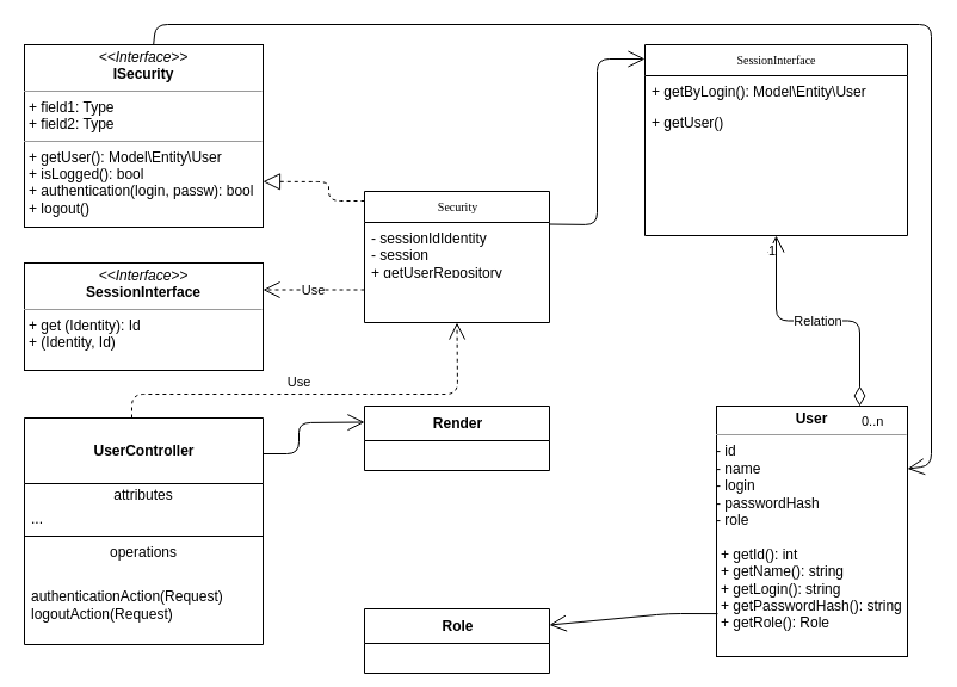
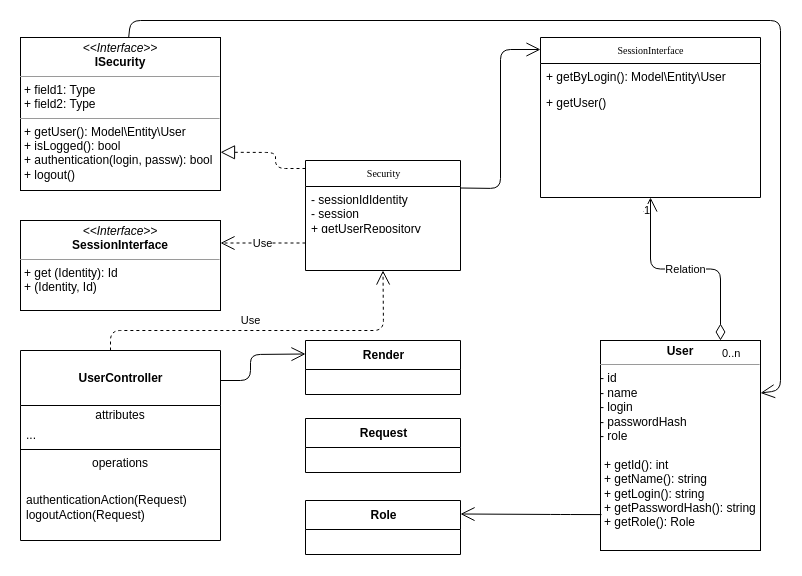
  <mxCell id="0" />
  <mxCell id="1" parent="0" />
  <mxCell id="2" value="Security" style="swimlane;html=1;fontStyle=0;childLayout=stackLayout;horizontal=1;startSize=26;fillColor=none;horizontalStack=0;resizeParent=1;resizeLast=0;collapsible=1;marginBottom=0;swimlaneFillColor=#ffffff;rounded=0;shadow=0;comic=0;labelBackgroundColor=none;strokeWidth=1;fontFamily=Verdana;fontSize=10;align=center;" parent="1" vertex="1"><mxGeometry x="305" y="160" width="155" height="110" as="geometry"><mxRectangle x="350" y="42" width="70" height="26" as="alternateBounds" /></mxGeometry></mxCell>
  <mxCell id="3" value="" style="endArrow=block;dashed=1;endFill=0;endSize=12;html=1;entryX=1;entryY=0.75;entryDx=0;entryDy=0;" edge="1" parent="2" target="8"><mxGeometry width="160" relative="1" as="geometry"><mxPoint y="8" as="sourcePoint" /><mxPoint x="160" y="8" as="targetPoint" /><Array as="points"><mxPoint x="-30" y="8" /><mxPoint x="-30" y="-8" /></Array></mxGeometry></mxCell>
  <mxCell id="4" value="- sessionIdIdentity&lt;br&gt;- session&lt;br&gt;+ getUserRepository" style="text;html=1;strokeColor=none;fillColor=none;align=left;verticalAlign=top;spacingLeft=4;spacingRight=4;whiteSpace=wrap;overflow=hidden;rotatable=0;points=[[0,0.5],[1,0.5]];portConstraint=eastwest;" parent="2" vertex="1"><mxGeometry y="26" width="155" height="44" as="geometry" /></mxCell>
  <mxCell id="5" value="SessionInterface" style="swimlane;html=1;fontStyle=0;childLayout=stackLayout;horizontal=1;startSize=26;fillColor=none;horizontalStack=0;resizeParent=1;resizeLast=0;collapsible=1;marginBottom=0;swimlaneFillColor=#ffffff;rounded=0;shadow=0;comic=0;labelBackgroundColor=none;strokeWidth=1;fontFamily=Verdana;fontSize=10;align=center;" parent="1" vertex="1"><mxGeometry x="540" y="37" width="220" height="160" as="geometry" /></mxCell>
  <mxCell id="6" value="+ getByLogin(): Model\Entity\User&lt;br&gt;" style="text;html=1;strokeColor=none;fillColor=none;align=left;verticalAlign=top;spacingLeft=4;spacingRight=4;whiteSpace=wrap;overflow=hidden;rotatable=0;points=[[0,0.5],[1,0.5]];portConstraint=eastwest;" parent="5" vertex="1"><mxGeometry y="26" width="220" height="26" as="geometry" /></mxCell>
  <mxCell id="7" value="+ getUser()" style="text;html=1;strokeColor=none;fillColor=none;align=left;verticalAlign=top;spacingLeft=4;spacingRight=4;whiteSpace=wrap;overflow=hidden;rotatable=0;points=[[0,0.5],[1,0.5]];portConstraint=eastwest;" vertex="1" parent="5"><mxGeometry y="52" width="220" height="30" as="geometry" /></mxCell>
  <mxCell id="8" value="&lt;p style=&quot;margin: 0px ; margin-top: 4px ; text-align: center&quot;&gt;&lt;i&gt;&amp;lt;&amp;lt;Interface&amp;gt;&amp;gt;&lt;/i&gt;&lt;br&gt;&lt;b&gt;ISecurity&lt;/b&gt;&lt;/p&gt;&lt;hr size=&quot;1&quot;&gt;&lt;p style=&quot;margin: 0px ; margin-left: 4px&quot;&gt;+ field1: Type&lt;br&gt;+ field2: Type&lt;/p&gt;&lt;hr size=&quot;1&quot;&gt;&lt;p style=&quot;margin: 0px ; margin-left: 4px&quot;&gt;+ getUser(): Model\Entity\User&lt;br&gt;+ isLogged(): bool&lt;/p&gt;&lt;p style=&quot;margin: 0px ; margin-left: 4px&quot;&gt;+ authentication(login, passw): bool&lt;/p&gt;&lt;p style=&quot;margin: 0px ; margin-left: 4px&quot;&gt;+ logout()&lt;/p&gt;" style="verticalAlign=top;align=left;overflow=fill;fontSize=12;fontFamily=Helvetica;html=1;rounded=0;shadow=0;comic=0;labelBackgroundColor=none;strokeWidth=1" parent="1" vertex="1"><mxGeometry x="20" y="37" width="200" height="153" as="geometry" /></mxCell>
  <mxCell id="9" value="&lt;p style=&quot;margin: 0px ; margin-top: 4px ; text-align: center&quot;&gt;&lt;i&gt;&amp;lt;&amp;lt;Interface&amp;gt;&amp;gt;&lt;/i&gt;&lt;br&gt;&lt;b&gt;SessionInterface&lt;/b&gt;&lt;/p&gt;&lt;hr size=&quot;1&quot;&gt;&lt;p style=&quot;margin: 0px ; margin-left: 4px&quot;&gt;&lt;/p&gt;&lt;p style=&quot;margin: 0px ; margin-left: 4px&quot;&gt;+ get (Identity): Id&lt;br&gt;+ (Identity, Id)&lt;/p&gt;" style="verticalAlign=top;align=left;overflow=fill;fontSize=12;fontFamily=Helvetica;html=1;rounded=0;shadow=0;comic=0;labelBackgroundColor=none;strokeWidth=1" parent="1" vertex="1"><mxGeometry x="20" y="220" width="200" height="90" as="geometry" /></mxCell>
  <mxCell id="10" value="&lt;b&gt;&lt;br&gt;UserController&lt;/b&gt;" style="swimlane;fontStyle=0;align=center;verticalAlign=top;childLayout=stackLayout;horizontal=1;startSize=55;horizontalStack=0;resizeParent=1;resizeParentMax=0;resizeLast=0;collapsible=0;marginBottom=0;html=1;" vertex="1" parent="1"><mxGeometry x="20" y="350" width="200" height="190" as="geometry" /></mxCell>
  <mxCell id="11" value="Use" style="endArrow=open;endSize=12;dashed=1;html=1;entryX=0.5;entryY=1;entryDx=0;entryDy=0;" edge="1" parent="10" target="2"><mxGeometry x="-0.093" y="10" width="160" relative="1" as="geometry"><mxPoint x="90" as="sourcePoint" /><mxPoint x="250" as="targetPoint" /><Array as="points"><mxPoint x="90" y="-20" /><mxPoint x="363" y="-20" /></Array><mxPoint as="offset" /></mxGeometry></mxCell>
  <mxCell id="12" value="attributes" style="text;html=1;strokeColor=none;fillColor=none;align=center;verticalAlign=middle;spacingLeft=4;spacingRight=4;overflow=hidden;rotatable=0;points=[[0,0.5],[1,0.5]];portConstraint=eastwest;" vertex="1" parent="10"><mxGeometry y="55" width="200" height="20" as="geometry" /></mxCell>
  <mxCell id="13" value="..." style="text;html=1;strokeColor=none;fillColor=none;align=left;verticalAlign=middle;spacingLeft=4;spacingRight=4;overflow=hidden;rotatable=0;points=[[0,0.5],[1,0.5]];portConstraint=eastwest;" vertex="1" parent="10"><mxGeometry y="75" width="200" height="20" as="geometry" /></mxCell>
  <mxCell id="14" value="" style="line;strokeWidth=1;fillColor=none;align=left;verticalAlign=middle;spacingTop=-1;spacingLeft=3;spacingRight=3;rotatable=0;labelPosition=right;points=[];portConstraint=eastwest;" vertex="1" parent="10"><mxGeometry y="95" width="200" height="8" as="geometry" /></mxCell>
  <mxCell id="15" value="operations" style="text;html=1;strokeColor=none;fillColor=none;align=center;verticalAlign=middle;spacingLeft=4;spacingRight=4;overflow=hidden;rotatable=0;points=[[0,0.5],[1,0.5]];portConstraint=eastwest;" vertex="1" parent="10"><mxGeometry y="103" width="200" height="20" as="geometry" /></mxCell>
  <mxCell id="16" value="authenticationAction(Request)&lt;br&gt;logoutAction(Request)&lt;br&gt;" style="text;html=1;strokeColor=none;fillColor=none;align=left;verticalAlign=middle;spacingLeft=4;spacingRight=4;overflow=hidden;rotatable=0;points=[[0,0.5],[1,0.5]];portConstraint=eastwest;" vertex="1" parent="10"><mxGeometry y="123" width="200" height="67" as="geometry" /></mxCell>
  <mxCell id="17" value="Render" style="swimlane;fontStyle=1;align=center;verticalAlign=middle;childLayout=stackLayout;horizontal=1;startSize=29;horizontalStack=0;resizeParent=1;resizeParentMax=0;resizeLast=0;collapsible=0;marginBottom=0;html=1;" vertex="1" parent="1"><mxGeometry x="305" y="340" width="155" height="54" as="geometry" /></mxCell>
  <mxCell id="18" value="" style="endArrow=open;endFill=1;endSize=12;html=1;entryX=0;entryY=0.25;entryDx=0;entryDy=0;" edge="1" parent="1" target="17"><mxGeometry width="160" relative="1" as="geometry"><mxPoint x="220" y="380" as="sourcePoint" /><mxPoint x="380" y="380" as="targetPoint" /><Array as="points"><mxPoint x="250" y="380" /><mxPoint x="250" y="354" /></Array></mxGeometry></mxCell>
+ <mxCell id="19" value="Request" style="swimlane;fontStyle=1;align=center;verticalAlign=middle;childLayout=stackLayout;horizontal=1;startSize=29;horizontalStack=0;resizeParent=1;resizeParentMax=0;resizeLast=0;collapsible=0;marginBottom=0;html=1;" vertex="1" parent="1"><mxGeometry x="305" y="418" width="155" height="54" as="geometry" /></mxCell>
  <mxCell id="20" value="&lt;p style=&quot;margin: 0px ; margin-top: 4px ; text-align: center&quot;&gt;&lt;b&gt;User&lt;/b&gt;&lt;/p&gt;&lt;hr size=&quot;1&quot;&gt;&lt;p style=&quot;margin: 0px ; margin-left: 4px&quot;&gt;&lt;/p&gt;- id&lt;br&gt;- name&lt;br&gt;- login&lt;br&gt;- passwordHash&lt;br&gt;- role&lt;br&gt;&lt;br&gt;&lt;p style=&quot;margin: 0px ; margin-left: 4px&quot;&gt;+ getId(): int&lt;/p&gt;&lt;p style=&quot;margin: 0px ; margin-left: 4px&quot;&gt;+ getName(): string&lt;/p&gt;&lt;p style=&quot;margin: 0px ; margin-left: 4px&quot;&gt;+ getLogin(): string&lt;/p&gt;&lt;p style=&quot;margin: 0px ; margin-left: 4px&quot;&gt;+ getPasswordHash(): string&lt;/p&gt;&lt;p style=&quot;margin: 0px ; margin-left: 4px&quot;&gt;+ getRole(): Role&lt;/p&gt;" style="verticalAlign=top;align=left;overflow=fill;fontSize=12;fontFamily=Helvetica;html=1;" vertex="1" parent="1"><mxGeometry x="600" y="340" width="160" height="210" as="geometry" /></mxCell>
- <mxCell id="21" value="Role" style="swimlane;fontStyle=1;align=center;verticalAlign=middle;childLayout=stackLayout;horizontal=1;startSize=29;horizontalStack=0;resizeParent=1;resizeParentMax=0;resizeLast=0;collapsible=0;marginBottom=0;html=1;" vertex="1" parent="1"><mxGeometry x="305" y="510" width="155" height="54" as="geometry" /></mxCell>
+ <mxCell id="21" value="Role" style="swimlane;fontStyle=1;align=center;verticalAlign=middle;childLayout=stackLayout;horizontal=1;startSize=29;horizontalStack=0;resizeParent=1;resizeParentMax=0;resizeLast=0;collapsible=0;marginBottom=0;html=1;" vertex="1" parent="1"><mxGeometry x="305" y="500" width="155" height="54" as="geometry" /></mxCell>
  <mxCell id="22" value="" style="endArrow=open;endFill=1;endSize=12;html=1;entryX=1;entryY=0.25;entryDx=0;entryDy=0;exitX=0.006;exitY=0.829;exitDx=0;exitDy=0;exitPerimeter=0;" edge="1" parent="1" source="20" target="21"><mxGeometry width="160" relative="1" as="geometry"><mxPoint x="560" y="460" as="sourcePoint" /><mxPoint x="560" y="620" as="targetPoint" /><Array as="points"><mxPoint x="560" y="514" /></Array></mxGeometry></mxCell>
  <mxCell id="23" value="Relation" style="endArrow=open;html=1;endSize=12;startArrow=diamondThin;startSize=14;startFill=0;edgeStyle=orthogonalEdgeStyle;exitX=0.75;exitY=0;exitDx=0;exitDy=0;entryX=0.5;entryY=1;entryDx=0;entryDy=0;" edge="1" parent="1" source="20" target="5"><mxGeometry relative="1" as="geometry"><mxPoint x="550" y="242" as="sourcePoint" /><mxPoint x="590" y="102" as="targetPoint" /></mxGeometry></mxCell>
  <mxCell id="24" value="0..n" style="edgeLabel;resizable=0;html=1;align=left;verticalAlign=top;" connectable="0" vertex="1" parent="23"><mxGeometry x="-1" relative="1" as="geometry" /></mxCell>
  <mxCell id="25" value="1" style="edgeLabel;resizable=0;html=1;align=right;verticalAlign=top;" connectable="0" vertex="1" parent="23"><mxGeometry x="1" relative="1" as="geometry" /></mxCell>
  <mxCell id="26" value="" style="endArrow=open;endFill=1;endSize=12;html=1;entryX=1;entryY=0.25;entryDx=0;entryDy=0;" edge="1" parent="1" source="8" target="20"><mxGeometry width="160" relative="1" as="geometry"><mxPoint x="220" y="50" as="sourcePoint" /><mxPoint x="380" y="50" as="targetPoint" /><Array as="points"><mxPoint x="130" y="20" /><mxPoint x="780" y="20" /><mxPoint x="780" y="390" /></Array></mxGeometry></mxCell>
  <mxCell id="27" value="Use" style="endArrow=open;endSize=12;dashed=1;html=1;exitX=0;exitY=0.75;exitDx=0;exitDy=0;entryX=1;entryY=0.25;entryDx=0;entryDy=0;" edge="1" parent="1" source="2" target="9"><mxGeometry width="160" relative="1" as="geometry"><mxPoint x="210" y="280" as="sourcePoint" /><mxPoint x="370" y="280" as="targetPoint" /></mxGeometry></mxCell>
  <mxCell id="28" value="" style="endArrow=open;endFill=1;endSize=12;html=1;exitX=1;exitY=0.25;exitDx=0;exitDy=0;" edge="1" parent="1" source="2"><mxGeometry width="160" relative="1" as="geometry"><mxPoint x="470" y="170" as="sourcePoint" /><mxPoint x="540" y="49" as="targetPoint" /><Array as="points"><mxPoint x="500" y="188" /><mxPoint x="500" y="49" /></Array></mxGeometry></mxCell>
